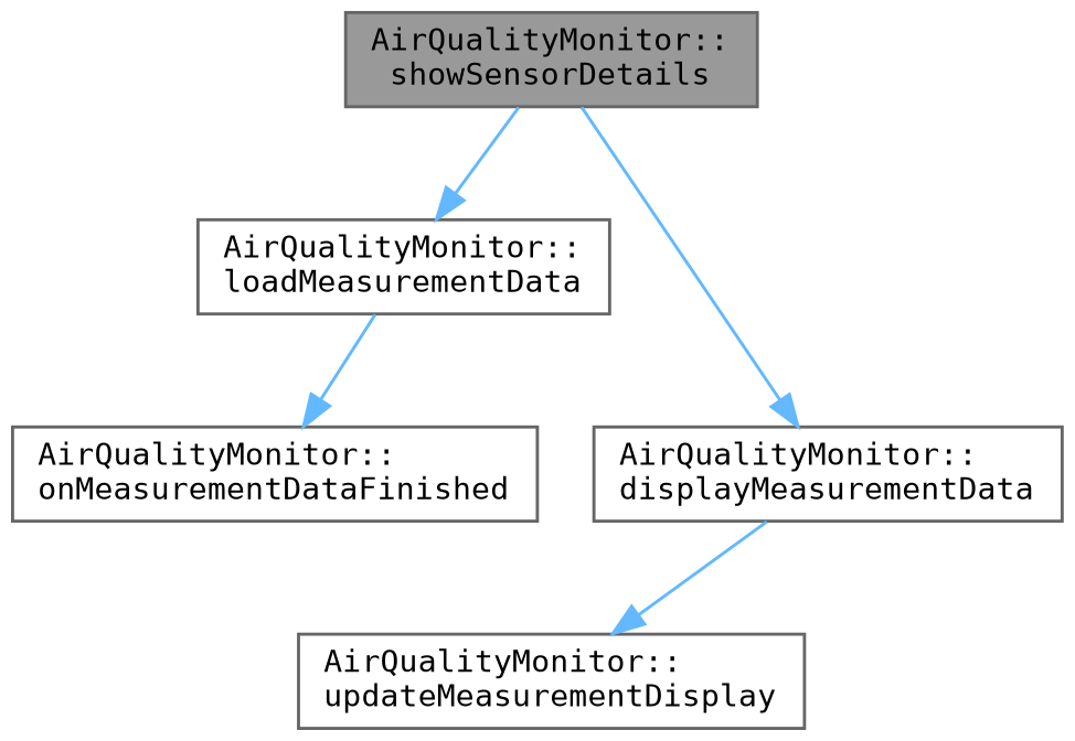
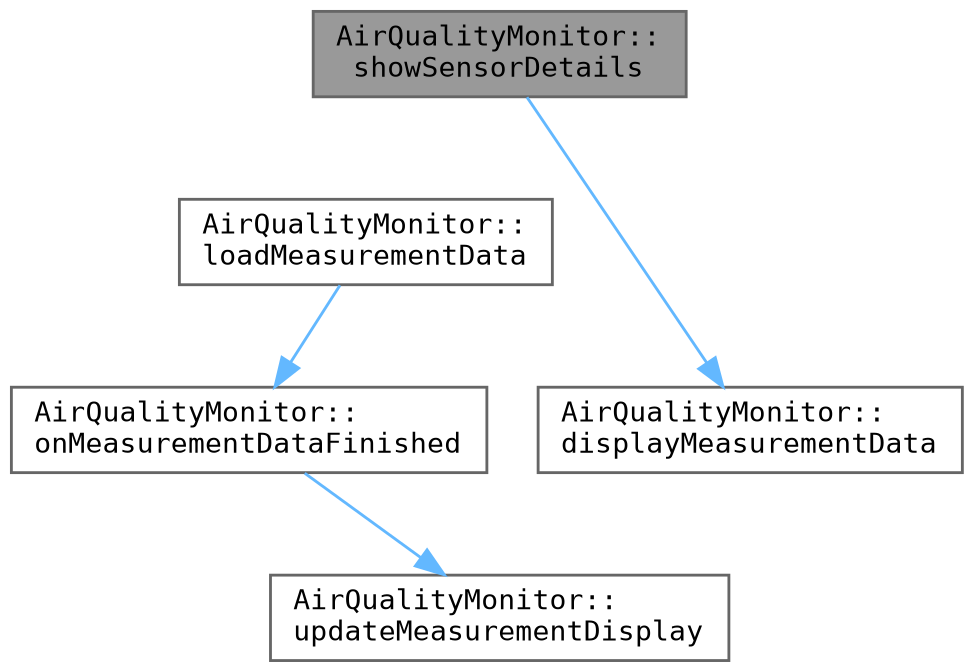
  digraph {
    fontname="DejaVu Sans Mono"
    rankdir=TB
    node [color=grey40 fillcolor=white fontname="DejaVu Sans Mono" fontsize=10 shape=box style=filled]
    edge [color=steelblue1 fontname="DejaVu Sans Mono" fontsize=10 labelfontname=Helvetica labelfontsize=10 style=solid]
    n1 [color=gray40 fillcolor=grey60 fontcolor=black height=0.2 label="AirQualityMonitor::\lshowSensorDetails" width=0.4]
    n2 [height=0.2 label="AirQualityMonitor::\lloadMeasurementData" width=0.4]
    n3 [height=0.2 label="AirQualityMonitor::\ldisplayMeasurementData" width=0.4]
    n4 [height=0.2 label="AirQualityMonitor::\lonMeasurementDataFinished" width=0.4]
    n5 [height=0.2 label="AirQualityMonitor::\lupdateMeasurementDisplay" width=0.4]
-   n1 -> n2
    n1 -> n3
    n2 -> n4
-   n3 -> n5
+   n4 -> n5
  }
